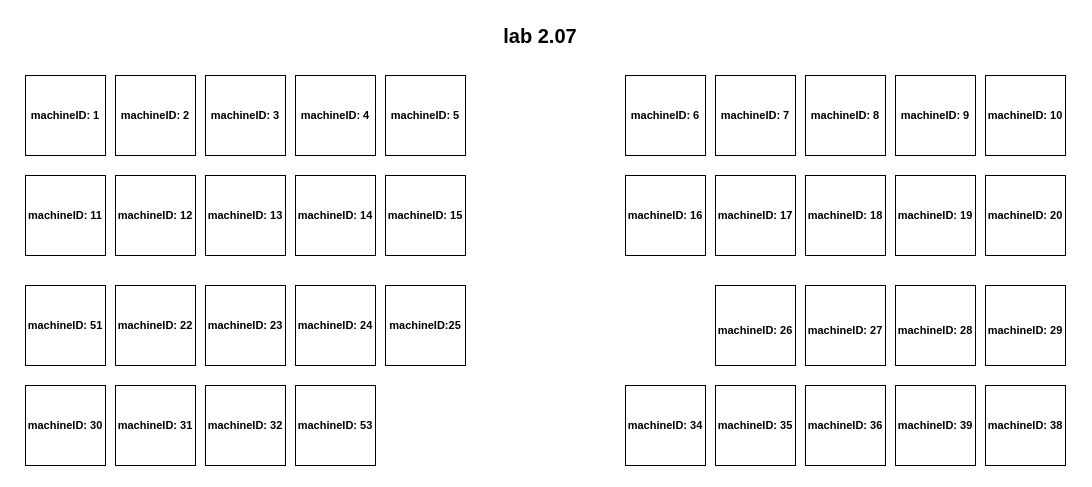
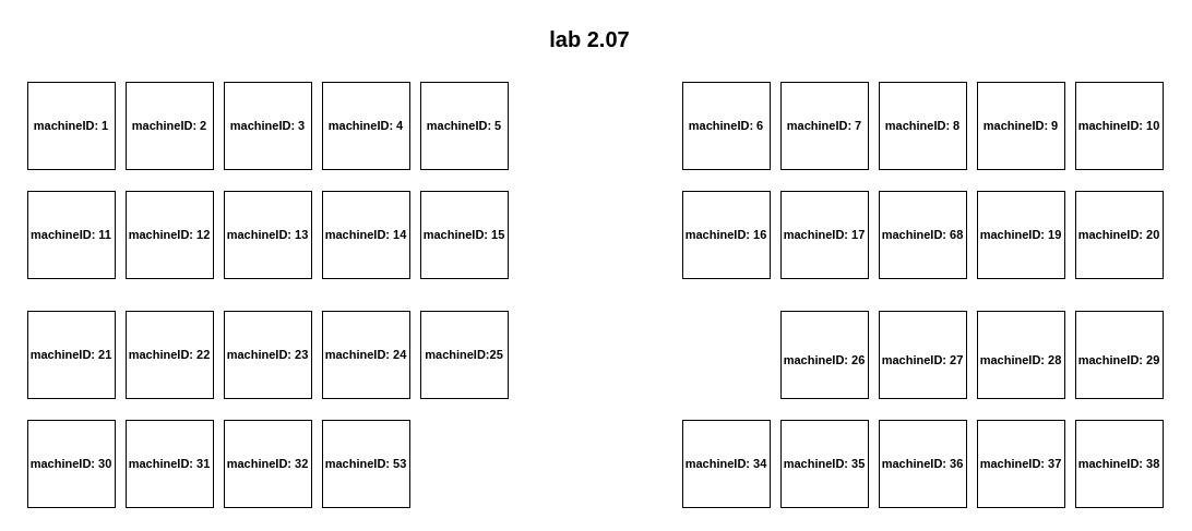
  <mxCell id="0" />
  <mxCell id="1" parent="0" />
  <mxCell id="2" value="" style="whiteSpace=wrap;html=1;aspect=fixed;" parent="1" vertex="1"><mxGeometry x="25" y="75" width="80" height="80" as="geometry" /></mxCell>
  <mxCell id="3" value="" style="whiteSpace=wrap;html=1;aspect=fixed;" parent="1" vertex="1"><mxGeometry x="115" y="75" width="80" height="80" as="geometry" /></mxCell>
  <mxCell id="4" value="" style="whiteSpace=wrap;html=1;aspect=fixed;" parent="1" vertex="1"><mxGeometry x="205" y="75" width="80" height="80" as="geometry" /></mxCell>
  <mxCell id="5" value="" style="whiteSpace=wrap;html=1;aspect=fixed;" parent="1" vertex="1"><mxGeometry x="295" y="75" width="80" height="80" as="geometry" /></mxCell>
  <mxCell id="6" value="" style="whiteSpace=wrap;html=1;aspect=fixed;" parent="1" vertex="1"><mxGeometry x="385" y="75" width="80" height="80" as="geometry" /></mxCell>
  <mxCell id="7" value="" style="whiteSpace=wrap;html=1;aspect=fixed;" parent="1" vertex="1"><mxGeometry x="25" y="175" width="80" height="80" as="geometry" /></mxCell>
  <mxCell id="8" value="" style="whiteSpace=wrap;html=1;aspect=fixed;" parent="1" vertex="1"><mxGeometry x="115" y="175" width="80" height="80" as="geometry" /></mxCell>
  <mxCell id="9" value="" style="whiteSpace=wrap;html=1;aspect=fixed;" parent="1" vertex="1"><mxGeometry x="205" y="175" width="80" height="80" as="geometry" /></mxCell>
  <mxCell id="10" value="" style="whiteSpace=wrap;html=1;aspect=fixed;" parent="1" vertex="1"><mxGeometry x="295" y="175" width="80" height="80" as="geometry" /></mxCell>
  <mxCell id="11" value="" style="whiteSpace=wrap;html=1;aspect=fixed;" parent="1" vertex="1"><mxGeometry x="385" y="175" width="80" height="80" as="geometry" /></mxCell>
  <mxCell id="12" value="" style="whiteSpace=wrap;html=1;aspect=fixed;" parent="1" vertex="1"><mxGeometry x="25" y="285" width="80" height="80" as="geometry" /></mxCell>
  <mxCell id="13" value="" style="whiteSpace=wrap;html=1;aspect=fixed;" parent="1" vertex="1"><mxGeometry x="115" y="285" width="80" height="80" as="geometry" /></mxCell>
  <mxCell id="14" value="" style="whiteSpace=wrap;html=1;aspect=fixed;" parent="1" vertex="1"><mxGeometry x="205" y="285" width="80" height="80" as="geometry" /></mxCell>
  <mxCell id="15" value="" style="whiteSpace=wrap;html=1;aspect=fixed;" parent="1" vertex="1"><mxGeometry x="295" y="285" width="80" height="80" as="geometry" /></mxCell>
  <mxCell id="16" value="" style="whiteSpace=wrap;html=1;aspect=fixed;" parent="1" vertex="1"><mxGeometry x="385" y="285" width="80" height="80" as="geometry" /></mxCell>
  <mxCell id="17" value="" style="whiteSpace=wrap;html=1;aspect=fixed;" parent="1" vertex="1"><mxGeometry x="25" y="385" width="80" height="80" as="geometry" /></mxCell>
  <mxCell id="18" value="" style="whiteSpace=wrap;html=1;aspect=fixed;" parent="1" vertex="1"><mxGeometry x="115" y="385" width="80" height="80" as="geometry" /></mxCell>
  <mxCell id="19" value="" style="whiteSpace=wrap;html=1;aspect=fixed;" parent="1" vertex="1"><mxGeometry x="205" y="385" width="80" height="80" as="geometry" /></mxCell>
  <mxCell id="20" value="" style="whiteSpace=wrap;html=1;aspect=fixed;" parent="1" vertex="1"><mxGeometry x="295" y="385" width="80" height="80" as="geometry" /></mxCell>
  <mxCell id="21" value="" style="whiteSpace=wrap;html=1;aspect=fixed;" parent="1" vertex="1"><mxGeometry x="625" y="75" width="80" height="80" as="geometry" /></mxCell>
  <mxCell id="22" value="" style="whiteSpace=wrap;html=1;aspect=fixed;" parent="1" vertex="1"><mxGeometry x="715" y="75" width="80" height="80" as="geometry" /></mxCell>
  <mxCell id="23" value="" style="whiteSpace=wrap;html=1;aspect=fixed;" parent="1" vertex="1"><mxGeometry x="805" y="75" width="80" height="80" as="geometry" /></mxCell>
  <mxCell id="24" value="" style="whiteSpace=wrap;html=1;aspect=fixed;" parent="1" vertex="1"><mxGeometry x="895" y="75" width="80" height="80" as="geometry" /></mxCell>
  <mxCell id="25" value="" style="whiteSpace=wrap;html=1;aspect=fixed;" parent="1" vertex="1"><mxGeometry x="985" y="75" width="80" height="80" as="geometry" /></mxCell>
  <mxCell id="26" value="" style="whiteSpace=wrap;html=1;aspect=fixed;" parent="1" vertex="1"><mxGeometry x="625" y="175" width="80" height="80" as="geometry" /></mxCell>
  <mxCell id="27" value="" style="whiteSpace=wrap;html=1;aspect=fixed;" parent="1" vertex="1"><mxGeometry x="715" y="175" width="80" height="80" as="geometry" /></mxCell>
  <mxCell id="28" value="" style="whiteSpace=wrap;html=1;aspect=fixed;" parent="1" vertex="1"><mxGeometry x="805" y="175" width="80" height="80" as="geometry" /></mxCell>
  <mxCell id="29" value="" style="whiteSpace=wrap;html=1;aspect=fixed;" parent="1" vertex="1"><mxGeometry x="895" y="175" width="80" height="80" as="geometry" /></mxCell>
  <mxCell id="30" value="" style="whiteSpace=wrap;html=1;aspect=fixed;" parent="1" vertex="1"><mxGeometry x="985" y="175" width="80" height="80" as="geometry" /></mxCell>
  <mxCell id="31" value="" style="whiteSpace=wrap;html=1;aspect=fixed;" parent="1" vertex="1"><mxGeometry x="715" y="285" width="80" height="80" as="geometry" /></mxCell>
  <mxCell id="32" value="" style="whiteSpace=wrap;html=1;aspect=fixed;" parent="1" vertex="1"><mxGeometry x="805" y="285" width="80" height="80" as="geometry" /></mxCell>
  <mxCell id="33" value="" style="whiteSpace=wrap;html=1;aspect=fixed;" parent="1" vertex="1"><mxGeometry x="895" y="285" width="80" height="80" as="geometry" /></mxCell>
  <mxCell id="34" value="" style="whiteSpace=wrap;html=1;aspect=fixed;" parent="1" vertex="1"><mxGeometry x="985" y="285" width="80" height="80" as="geometry" /></mxCell>
  <mxCell id="35" value="" style="whiteSpace=wrap;html=1;aspect=fixed;" parent="1" vertex="1"><mxGeometry x="625" y="385" width="80" height="80" as="geometry" /></mxCell>
  <mxCell id="36" value="" style="whiteSpace=wrap;html=1;aspect=fixed;" parent="1" vertex="1"><mxGeometry x="715" y="385" width="80" height="80" as="geometry" /></mxCell>
  <mxCell id="37" value="" style="whiteSpace=wrap;html=1;aspect=fixed;" parent="1" vertex="1"><mxGeometry x="805" y="385" width="80" height="80" as="geometry" /></mxCell>
  <mxCell id="38" value="" style="whiteSpace=wrap;html=1;aspect=fixed;" parent="1" vertex="1"><mxGeometry x="895" y="385" width="80" height="80" as="geometry" /></mxCell>
  <mxCell id="39" value="" style="whiteSpace=wrap;html=1;aspect=fixed;" parent="1" vertex="1"><mxGeometry x="985" y="385" width="80" height="80" as="geometry" /></mxCell>
  <mxCell id="40" value="&lt;b&gt;&lt;font style=&quot;font-size: 20px;&quot;&gt;lab 2.07&lt;/font&gt;&lt;/b&gt;" style="text;html=1;strokeColor=none;fillColor=none;align=center;verticalAlign=middle;whiteSpace=wrap;rounded=0;" parent="1" vertex="1"><mxGeometry x="475" y="20" width="130" height="30" as="geometry" /></mxCell>
  <mxCell id="41" value="&lt;b style=&quot;&quot;&gt;&lt;font style=&quot;font-size: 11px;&quot;&gt;machineID: 1&lt;/font&gt;&lt;/b&gt;" style="text;html=1;strokeColor=none;fillColor=none;align=center;verticalAlign=middle;whiteSpace=wrap;rounded=0;" parent="1" vertex="1"><mxGeometry x="20" y="100" width="90" height="30" as="geometry" /></mxCell>
  <mxCell id="42" value="&lt;b style=&quot;&quot;&gt;&lt;font style=&quot;font-size: 11px;&quot;&gt;machineID: 2&lt;/font&gt;&lt;/b&gt;" style="text;html=1;strokeColor=none;fillColor=none;align=center;verticalAlign=middle;whiteSpace=wrap;rounded=0;" parent="1" vertex="1"><mxGeometry x="110" y="100" width="90" height="30" as="geometry" /></mxCell>
  <mxCell id="43" value="&lt;b style=&quot;&quot;&gt;&lt;font style=&quot;font-size: 11px;&quot;&gt;machineID: 3&lt;/font&gt;&lt;/b&gt;" style="text;html=1;strokeColor=none;fillColor=none;align=center;verticalAlign=middle;whiteSpace=wrap;rounded=0;" parent="1" vertex="1"><mxGeometry x="200" y="100" width="90" height="30" as="geometry" /></mxCell>
  <mxCell id="44" value="&lt;b style=&quot;&quot;&gt;&lt;font style=&quot;font-size: 11px;&quot;&gt;machineID: 4&lt;/font&gt;&lt;/b&gt;" style="text;html=1;strokeColor=none;fillColor=none;align=center;verticalAlign=middle;whiteSpace=wrap;rounded=0;" parent="1" vertex="1"><mxGeometry x="290" y="100" width="90" height="30" as="geometry" /></mxCell>
  <mxCell id="45" value="&lt;b style=&quot;&quot;&gt;&lt;font style=&quot;font-size: 11px;&quot;&gt;machineID: 5&lt;/font&gt;&lt;/b&gt;" style="text;html=1;strokeColor=none;fillColor=none;align=center;verticalAlign=middle;whiteSpace=wrap;rounded=0;" parent="1" vertex="1"><mxGeometry x="380" y="100" width="90" height="30" as="geometry" /></mxCell>
  <mxCell id="46" value="&lt;b style=&quot;&quot;&gt;&lt;font style=&quot;font-size: 11px;&quot;&gt;machineID: 6&lt;/font&gt;&lt;/b&gt;" style="text;html=1;strokeColor=none;fillColor=none;align=center;verticalAlign=middle;whiteSpace=wrap;rounded=0;" parent="1" vertex="1"><mxGeometry x="620" y="100" width="90" height="30" as="geometry" /></mxCell>
  <mxCell id="47" value="&lt;b style=&quot;&quot;&gt;&lt;font style=&quot;font-size: 11px;&quot;&gt;machineID: 7&lt;/font&gt;&lt;/b&gt;" style="text;html=1;strokeColor=none;fillColor=none;align=center;verticalAlign=middle;whiteSpace=wrap;rounded=0;" parent="1" vertex="1"><mxGeometry x="710" y="100" width="90" height="30" as="geometry" /></mxCell>
  <mxCell id="48" value="&lt;b style=&quot;&quot;&gt;&lt;font style=&quot;font-size: 11px;&quot;&gt;machineID: 8&lt;/font&gt;&lt;/b&gt;" style="text;html=1;strokeColor=none;fillColor=none;align=center;verticalAlign=middle;whiteSpace=wrap;rounded=0;" parent="1" vertex="1"><mxGeometry x="800" y="100" width="90" height="30" as="geometry" /></mxCell>
  <mxCell id="49" value="&lt;b style=&quot;&quot;&gt;&lt;font style=&quot;font-size: 11px;&quot;&gt;machineID: 9&lt;/font&gt;&lt;/b&gt;" style="text;html=1;strokeColor=none;fillColor=none;align=center;verticalAlign=middle;whiteSpace=wrap;rounded=0;" parent="1" vertex="1"><mxGeometry x="890" y="100" width="90" height="30" as="geometry" /></mxCell>
  <mxCell id="50" value="&lt;b style=&quot;&quot;&gt;&lt;font style=&quot;font-size: 11px;&quot;&gt;machineID: 10&lt;/font&gt;&lt;/b&gt;" style="text;html=1;strokeColor=none;fillColor=none;align=center;verticalAlign=middle;whiteSpace=wrap;rounded=0;" parent="1" vertex="1"><mxGeometry x="980" y="100" width="90" height="30" as="geometry" /></mxCell>
  <mxCell id="51" value="&lt;b style=&quot;&quot;&gt;&lt;font style=&quot;font-size: 11px;&quot;&gt;machineID: 11&lt;/font&gt;&lt;/b&gt;" style="text;html=1;strokeColor=none;fillColor=none;align=center;verticalAlign=middle;whiteSpace=wrap;rounded=0;" parent="1" vertex="1"><mxGeometry x="20" y="200" width="90" height="30" as="geometry" /></mxCell>
  <mxCell id="52" value="&lt;b style=&quot;&quot;&gt;&lt;font style=&quot;font-size: 11px;&quot;&gt;machineID: 12&lt;/font&gt;&lt;/b&gt;" style="text;html=1;strokeColor=none;fillColor=none;align=center;verticalAlign=middle;whiteSpace=wrap;rounded=0;" parent="1" vertex="1"><mxGeometry x="110" y="200" width="90" height="30" as="geometry" /></mxCell>
  <mxCell id="53" value="&lt;b style=&quot;&quot;&gt;&lt;font style=&quot;font-size: 11px;&quot;&gt;machineID: 13&lt;/font&gt;&lt;/b&gt;" style="text;html=1;strokeColor=none;fillColor=none;align=center;verticalAlign=middle;whiteSpace=wrap;rounded=0;" parent="1" vertex="1"><mxGeometry x="200" y="200" width="90" height="30" as="geometry" /></mxCell>
  <mxCell id="54" value="&lt;b style=&quot;&quot;&gt;&lt;font style=&quot;font-size: 11px;&quot;&gt;machineID: 14&lt;/font&gt;&lt;/b&gt;" style="text;html=1;strokeColor=none;fillColor=none;align=center;verticalAlign=middle;whiteSpace=wrap;rounded=0;" parent="1" vertex="1"><mxGeometry x="290" y="200" width="90" height="30" as="geometry" /></mxCell>
  <mxCell id="55" value="&lt;b style=&quot;&quot;&gt;&lt;font style=&quot;font-size: 11px;&quot;&gt;machineID: 15&lt;/font&gt;&lt;/b&gt;" style="text;html=1;strokeColor=none;fillColor=none;align=center;verticalAlign=middle;whiteSpace=wrap;rounded=0;" parent="1" vertex="1"><mxGeometry x="380" y="200" width="90" height="30" as="geometry" /></mxCell>
  <mxCell id="56" value="&lt;b style=&quot;&quot;&gt;&lt;font style=&quot;font-size: 11px;&quot;&gt;machineID: 16&lt;/font&gt;&lt;/b&gt;" style="text;html=1;strokeColor=none;fillColor=none;align=center;verticalAlign=middle;whiteSpace=wrap;rounded=0;" parent="1" vertex="1"><mxGeometry x="620" y="200" width="90" height="30" as="geometry" /></mxCell>
- <mxCell id="57" value="&lt;b style=&quot;&quot;&gt;&lt;font style=&quot;font-size: 11px;&quot;&gt;machineID: 51&lt;/font&gt;&lt;/b&gt;" style="text;html=1;strokeColor=none;fillColor=none;align=center;verticalAlign=middle;whiteSpace=wrap;rounded=0;" parent="1" vertex="1"><mxGeometry x="20" y="310" width="90" height="30" as="geometry" /></mxCell>
+ <mxCell id="57" value="&lt;b style=&quot;&quot;&gt;&lt;font style=&quot;font-size: 11px;&quot;&gt;machineID: 21&lt;/font&gt;&lt;/b&gt;" style="text;html=1;strokeColor=none;fillColor=none;align=center;verticalAlign=middle;whiteSpace=wrap;rounded=0;" parent="1" vertex="1"><mxGeometry x="20" y="310" width="90" height="30" as="geometry" /></mxCell>
  <mxCell id="58" value="&lt;b style=&quot;&quot;&gt;&lt;font style=&quot;font-size: 11px;&quot;&gt;machineID: 22&lt;/font&gt;&lt;/b&gt;" style="text;html=1;strokeColor=none;fillColor=none;align=center;verticalAlign=middle;whiteSpace=wrap;rounded=0;" parent="1" vertex="1"><mxGeometry x="110" y="310" width="90" height="30" as="geometry" /></mxCell>
  <mxCell id="59" value="&lt;b style=&quot;&quot;&gt;&lt;font style=&quot;font-size: 11px;&quot;&gt;machineID: 23&lt;/font&gt;&lt;/b&gt;" style="text;html=1;strokeColor=none;fillColor=none;align=center;verticalAlign=middle;whiteSpace=wrap;rounded=0;" parent="1" vertex="1"><mxGeometry x="200" y="310" width="90" height="30" as="geometry" /></mxCell>
  <mxCell id="60" value="&lt;b style=&quot;&quot;&gt;&lt;font style=&quot;font-size: 11px;&quot;&gt;machineID: 24&lt;/font&gt;&lt;/b&gt;" style="text;html=1;strokeColor=none;fillColor=none;align=center;verticalAlign=middle;whiteSpace=wrap;rounded=0;" parent="1" vertex="1"><mxGeometry x="290" y="310" width="90" height="30" as="geometry" /></mxCell>
  <mxCell id="61" value="&lt;b style=&quot;&quot;&gt;&lt;font style=&quot;font-size: 11px;&quot;&gt;machineID:25&lt;/font&gt;&lt;/b&gt;" style="text;html=1;strokeColor=none;fillColor=none;align=center;verticalAlign=middle;whiteSpace=wrap;rounded=0;" parent="1" vertex="1"><mxGeometry x="380" y="310" width="90" height="30" as="geometry" /></mxCell>
  <mxCell id="62" value="&lt;b style=&quot;&quot;&gt;&lt;font style=&quot;font-size: 11px;&quot;&gt;machineID: 17&lt;/font&gt;&lt;/b&gt;" style="text;html=1;strokeColor=none;fillColor=none;align=center;verticalAlign=middle;whiteSpace=wrap;rounded=0;" parent="1" vertex="1"><mxGeometry x="710" y="200" width="90" height="30" as="geometry" /></mxCell>
  <mxCell id="63" value="&lt;b style=&quot;&quot;&gt;&lt;font style=&quot;font-size: 11px;&quot;&gt;machineID: 26&lt;/font&gt;&lt;/b&gt;" style="text;html=1;strokeColor=none;fillColor=none;align=center;verticalAlign=middle;whiteSpace=wrap;rounded=0;" parent="1" vertex="1"><mxGeometry x="710" y="315" width="90" height="30" as="geometry" /></mxCell>
- <mxCell id="64" value="&lt;b style=&quot;&quot;&gt;&lt;font style=&quot;font-size: 11px;&quot;&gt;machineID: 18&lt;/font&gt;&lt;/b&gt;" style="text;html=1;strokeColor=none;fillColor=none;align=center;verticalAlign=middle;whiteSpace=wrap;rounded=0;" parent="1" vertex="1"><mxGeometry x="800" y="200" width="90" height="30" as="geometry" /></mxCell>
+ <mxCell id="64" value="&lt;b style=&quot;&quot;&gt;&lt;font style=&quot;font-size: 11px;&quot;&gt;machineID: 68&lt;/font&gt;&lt;/b&gt;" style="text;html=1;strokeColor=none;fillColor=none;align=center;verticalAlign=middle;whiteSpace=wrap;rounded=0;" parent="1" vertex="1"><mxGeometry x="800" y="200" width="90" height="30" as="geometry" /></mxCell>
  <mxCell id="65" value="&lt;b style=&quot;&quot;&gt;&lt;font style=&quot;font-size: 11px;&quot;&gt;machineID: 19&lt;/font&gt;&lt;/b&gt;" style="text;html=1;strokeColor=none;fillColor=none;align=center;verticalAlign=middle;whiteSpace=wrap;rounded=0;" parent="1" vertex="1"><mxGeometry x="890" y="200" width="90" height="30" as="geometry" /></mxCell>
  <mxCell id="66" value="&lt;b style=&quot;&quot;&gt;&lt;font style=&quot;font-size: 11px;&quot;&gt;machineID: 20&lt;/font&gt;&lt;/b&gt;" style="text;html=1;strokeColor=none;fillColor=none;align=center;verticalAlign=middle;whiteSpace=wrap;rounded=0;" parent="1" vertex="1"><mxGeometry x="980" y="200" width="90" height="30" as="geometry" /></mxCell>
  <mxCell id="67" value="&lt;b style=&quot;&quot;&gt;&lt;font style=&quot;font-size: 11px;&quot;&gt;machineID: 27&lt;/font&gt;&lt;/b&gt;" style="text;html=1;strokeColor=none;fillColor=none;align=center;verticalAlign=middle;whiteSpace=wrap;rounded=0;" parent="1" vertex="1"><mxGeometry x="800" y="315" width="90" height="30" as="geometry" /></mxCell>
  <mxCell id="68" value="&lt;b style=&quot;&quot;&gt;&lt;font style=&quot;font-size: 11px;&quot;&gt;machineID: 28&lt;/font&gt;&lt;/b&gt;" style="text;html=1;strokeColor=none;fillColor=none;align=center;verticalAlign=middle;whiteSpace=wrap;rounded=0;" parent="1" vertex="1"><mxGeometry x="890" y="315" width="90" height="30" as="geometry" /></mxCell>
  <mxCell id="69" value="&lt;b style=&quot;&quot;&gt;&lt;font style=&quot;font-size: 11px;&quot;&gt;machineID: 29&lt;/font&gt;&lt;/b&gt;" style="text;html=1;strokeColor=none;fillColor=none;align=center;verticalAlign=middle;whiteSpace=wrap;rounded=0;" parent="1" vertex="1"><mxGeometry x="980" y="315" width="90" height="30" as="geometry" /></mxCell>
  <mxCell id="70" value="&lt;b style=&quot;&quot;&gt;&lt;font style=&quot;font-size: 11px;&quot;&gt;machineID: 30&lt;/font&gt;&lt;/b&gt;" style="text;html=1;strokeColor=none;fillColor=none;align=center;verticalAlign=middle;whiteSpace=wrap;rounded=0;" parent="1" vertex="1"><mxGeometry x="20" y="410" width="90" height="30" as="geometry" /></mxCell>
  <mxCell id="71" value="&lt;b style=&quot;&quot;&gt;&lt;font style=&quot;font-size: 11px;&quot;&gt;machineID: 31&lt;/font&gt;&lt;/b&gt;" style="text;html=1;strokeColor=none;fillColor=none;align=center;verticalAlign=middle;whiteSpace=wrap;rounded=0;" parent="1" vertex="1"><mxGeometry x="110" y="410" width="90" height="30" as="geometry" /></mxCell>
  <mxCell id="72" value="&lt;b style=&quot;&quot;&gt;&lt;font style=&quot;font-size: 11px;&quot;&gt;machineID: 32&lt;/font&gt;&lt;/b&gt;" style="text;html=1;strokeColor=none;fillColor=none;align=center;verticalAlign=middle;whiteSpace=wrap;rounded=0;" parent="1" vertex="1"><mxGeometry x="200" y="410" width="90" height="30" as="geometry" /></mxCell>
  <mxCell id="73" value="&lt;b style=&quot;&quot;&gt;&lt;font style=&quot;font-size: 11px;&quot;&gt;machineID: 53&lt;/font&gt;&lt;/b&gt;" style="text;html=1;strokeColor=none;fillColor=none;align=center;verticalAlign=middle;whiteSpace=wrap;rounded=0;" parent="1" vertex="1"><mxGeometry x="290" y="410" width="90" height="30" as="geometry" /></mxCell>
  <mxCell id="74" value="&lt;b style=&quot;&quot;&gt;&lt;font style=&quot;font-size: 11px;&quot;&gt;machineID: 34&lt;/font&gt;&lt;/b&gt;" style="text;html=1;strokeColor=none;fillColor=none;align=center;verticalAlign=middle;whiteSpace=wrap;rounded=0;" parent="1" vertex="1"><mxGeometry x="620" y="410" width="90" height="30" as="geometry" /></mxCell>
  <mxCell id="75" value="&lt;b style=&quot;&quot;&gt;&lt;font style=&quot;font-size: 11px;&quot;&gt;machineID: 35&lt;/font&gt;&lt;/b&gt;" style="text;html=1;strokeColor=none;fillColor=none;align=center;verticalAlign=middle;whiteSpace=wrap;rounded=0;" parent="1" vertex="1"><mxGeometry x="710" y="410" width="90" height="30" as="geometry" /></mxCell>
  <mxCell id="76" value="&lt;b style=&quot;&quot;&gt;&lt;font style=&quot;font-size: 11px;&quot;&gt;machineID: 36&lt;/font&gt;&lt;/b&gt;" style="text;html=1;strokeColor=none;fillColor=none;align=center;verticalAlign=middle;whiteSpace=wrap;rounded=0;" parent="1" vertex="1"><mxGeometry x="800" y="410" width="90" height="30" as="geometry" /></mxCell>
- <mxCell id="77" value="&lt;b style=&quot;&quot;&gt;&lt;font style=&quot;font-size: 11px;&quot;&gt;machineID: 39&lt;/font&gt;&lt;/b&gt;" style="text;html=1;strokeColor=none;fillColor=none;align=center;verticalAlign=middle;whiteSpace=wrap;rounded=0;" parent="1" vertex="1"><mxGeometry x="890" y="410" width="90" height="30" as="geometry" /></mxCell>
+ <mxCell id="77" value="&lt;b style=&quot;&quot;&gt;&lt;font style=&quot;font-size: 11px;&quot;&gt;machineID: 37&lt;/font&gt;&lt;/b&gt;" style="text;html=1;strokeColor=none;fillColor=none;align=center;verticalAlign=middle;whiteSpace=wrap;rounded=0;" parent="1" vertex="1"><mxGeometry x="890" y="410" width="90" height="30" as="geometry" /></mxCell>
  <mxCell id="78" value="&lt;b style=&quot;&quot;&gt;&lt;font style=&quot;font-size: 11px;&quot;&gt;machineID: 38&lt;/font&gt;&lt;/b&gt;" style="text;html=1;strokeColor=none;fillColor=none;align=center;verticalAlign=middle;whiteSpace=wrap;rounded=0;" parent="1" vertex="1"><mxGeometry x="980" y="410" width="90" height="30" as="geometry" /></mxCell>
